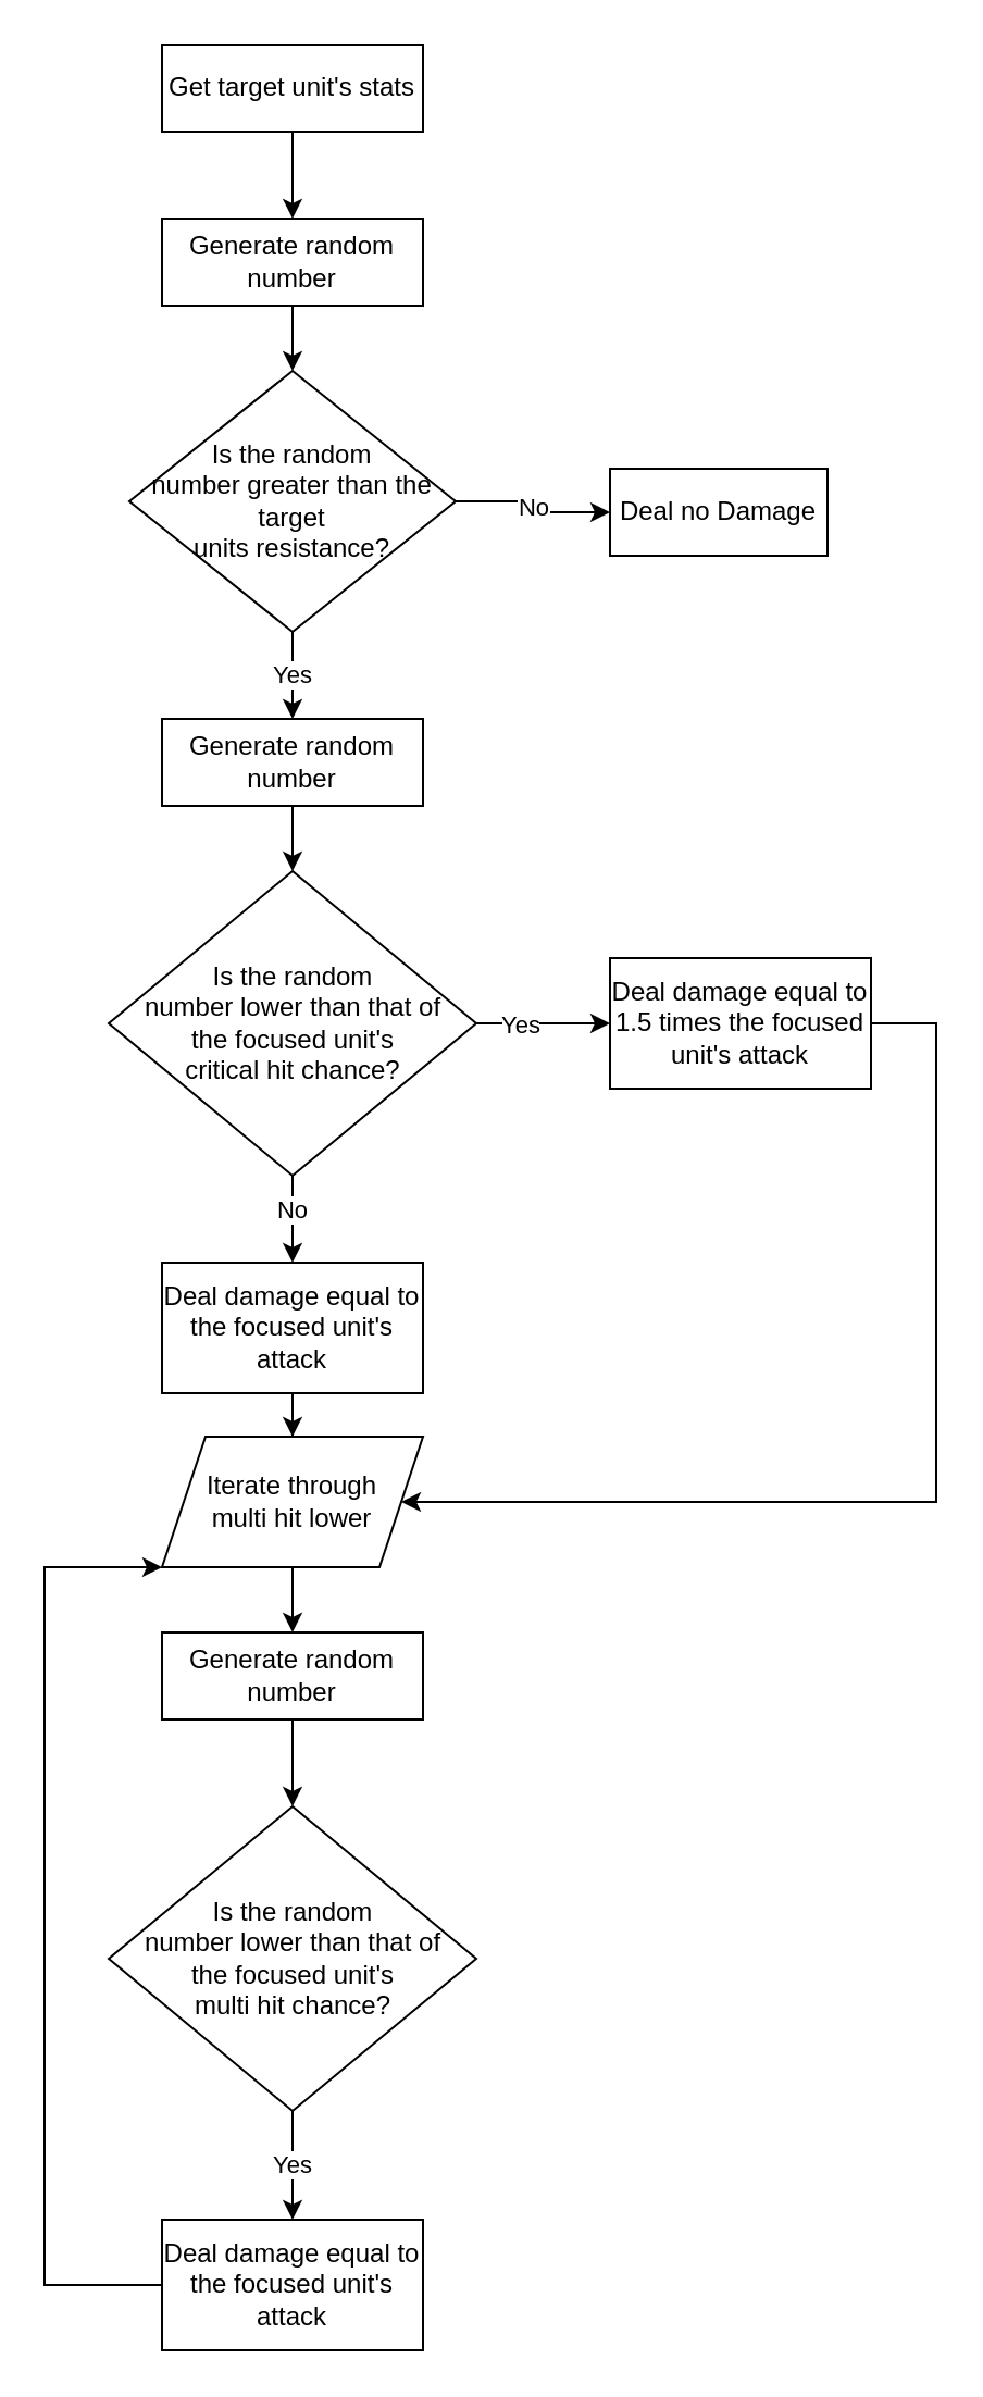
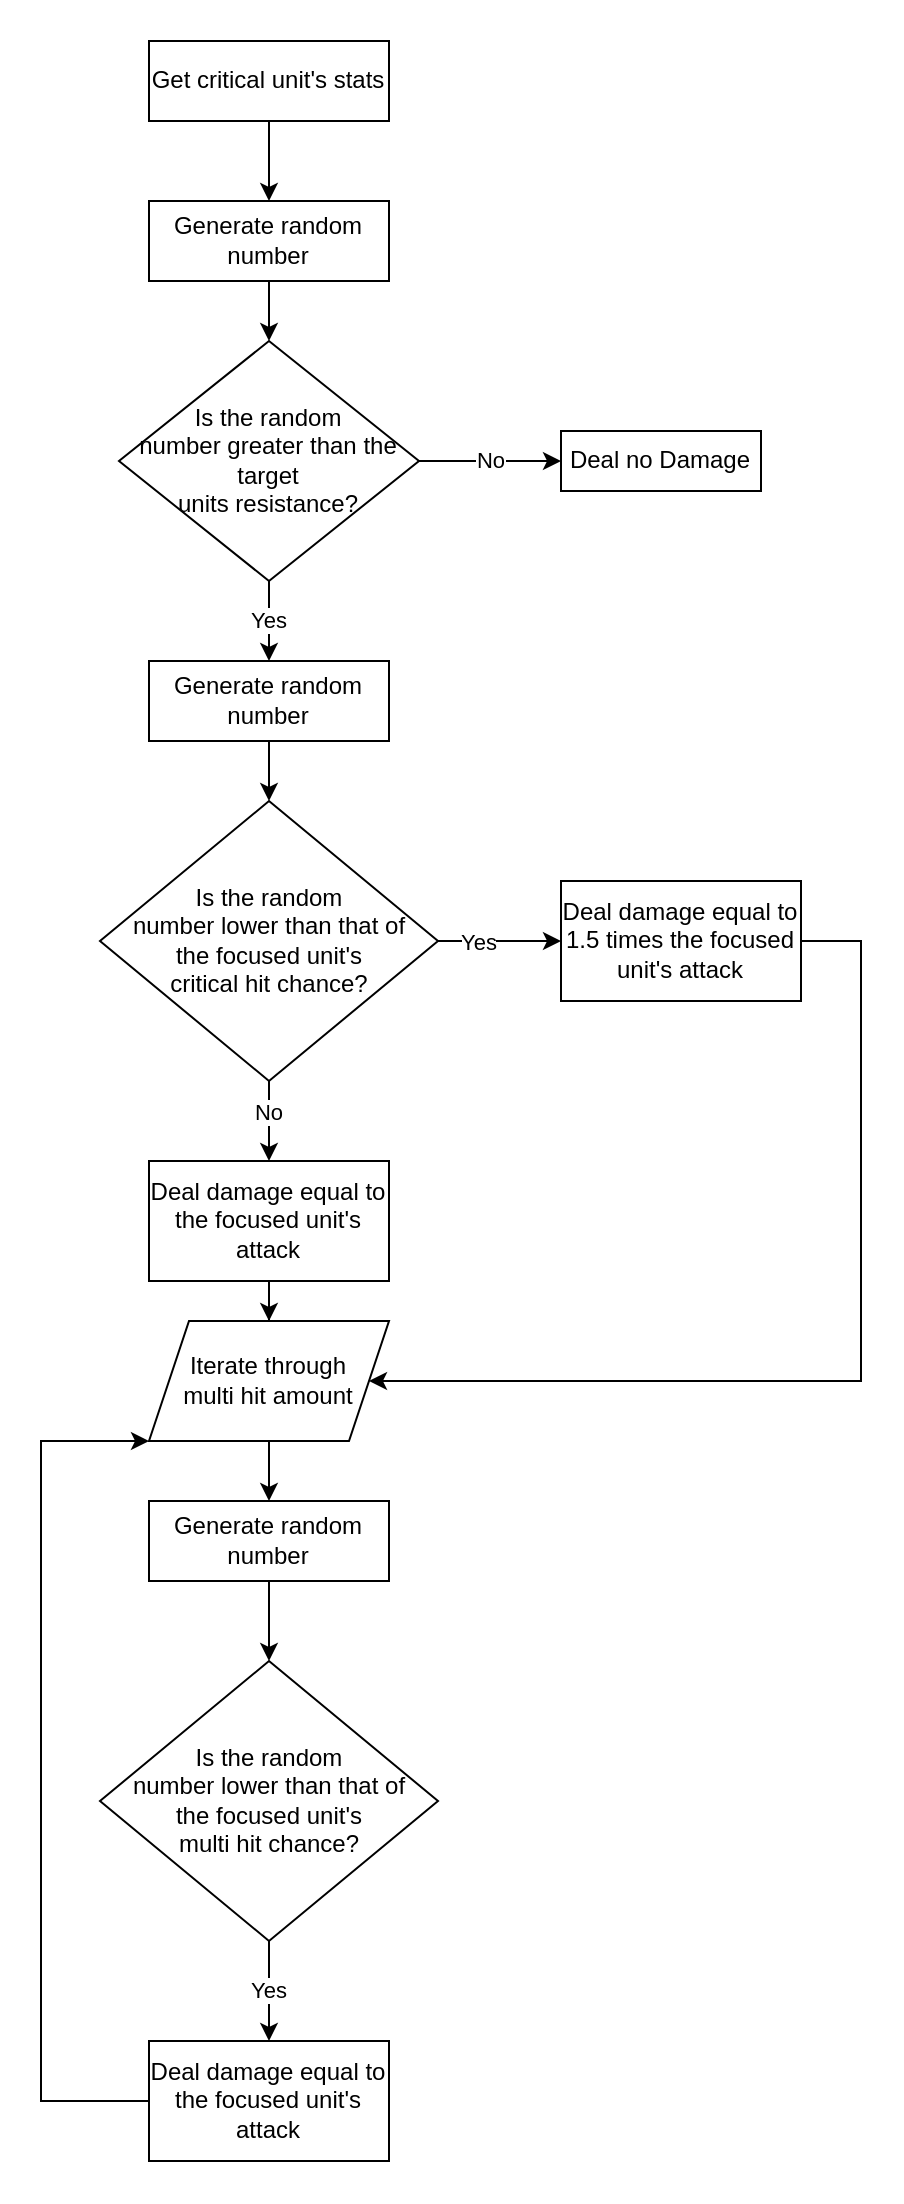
  <mxCell id="0" />
  <mxCell id="1" parent="0" />
  <mxCell id="2" style="edgeStyle=orthogonalEdgeStyle;rounded=0;orthogonalLoop=1;jettySize=auto;html=1;" edge="1" parent="1" source="3" target="5"><mxGeometry relative="1" as="geometry"><mxPoint x="134" y="130" as="targetPoint" /></mxGeometry></mxCell>
- <mxCell id="3" value="Get target unit's stats" style="rounded=0;whiteSpace=wrap;html=1;" vertex="1" parent="1"><mxGeometry x="74" y="20" width="120" height="40" as="geometry" /></mxCell>
+ <mxCell id="3" value="Get critical unit's stats" style="rounded=0;whiteSpace=wrap;html=1;" vertex="1" parent="1"><mxGeometry x="74" y="20" width="120" height="40" as="geometry" /></mxCell>
  <mxCell id="4" style="edgeStyle=orthogonalEdgeStyle;rounded=0;orthogonalLoop=1;jettySize=auto;html=1;" edge="1" parent="1" source="5" target="8"><mxGeometry relative="1" as="geometry"><mxPoint x="134" y="170" as="targetPoint" /></mxGeometry></mxCell>
  <mxCell id="5" value="Generate random number" style="rounded=0;whiteSpace=wrap;html=1;" vertex="1" parent="1"><mxGeometry x="74" y="100" width="120" height="40" as="geometry" /></mxCell>
  <mxCell id="6" value="No" style="edgeStyle=orthogonalEdgeStyle;rounded=0;orthogonalLoop=1;jettySize=auto;html=1;" edge="1" parent="1" source="8" target="9"><mxGeometry relative="1" as="geometry"><mxPoint x="280" y="230" as="targetPoint" /></mxGeometry></mxCell>
  <mxCell id="7" value="Yes" style="edgeStyle=orthogonalEdgeStyle;rounded=0;orthogonalLoop=1;jettySize=auto;html=1;" edge="1" parent="1" source="8"><mxGeometry relative="1" as="geometry"><mxPoint x="134" y="330" as="targetPoint" /></mxGeometry></mxCell>
  <mxCell id="8" value="&lt;div&gt;Is the random &lt;br&gt;&lt;/div&gt;&lt;div&gt;number greater than the target &lt;br&gt;&lt;/div&gt;&lt;div&gt;units resistance?&lt;/div&gt;" style="rhombus;whiteSpace=wrap;html=1;" vertex="1" parent="1"><mxGeometry x="59" y="170" width="150" height="120" as="geometry" /></mxCell>
- <mxCell id="9" value="Deal no Damage" style="rounded=0;whiteSpace=wrap;html=1;" vertex="1" parent="1"><mxGeometry x="280" y="215" width="100" height="40" as="geometry" /></mxCell>
+ <mxCell id="9" value="Deal no Damage" style="rounded=0;whiteSpace=wrap;html=1;" vertex="1" parent="1"><mxGeometry x="280" y="215" width="100" height="30" as="geometry" /></mxCell>
  <mxCell id="10" style="edgeStyle=orthogonalEdgeStyle;rounded=0;orthogonalLoop=1;jettySize=auto;html=1;" edge="1" parent="1" source="11"><mxGeometry relative="1" as="geometry"><mxPoint x="134" y="400" as="targetPoint" /></mxGeometry></mxCell>
  <mxCell id="11" value="Generate random number" style="rounded=0;whiteSpace=wrap;html=1;" vertex="1" parent="1"><mxGeometry x="74" y="330" width="120" height="40" as="geometry" /></mxCell>
  <mxCell id="12" style="edgeStyle=orthogonalEdgeStyle;rounded=0;orthogonalLoop=1;jettySize=auto;html=1;" edge="1" parent="1" source="16" target="18"><mxGeometry relative="1" as="geometry"><mxPoint x="270" y="470" as="targetPoint" /></mxGeometry></mxCell>
  <mxCell id="13" value="Yes" style="edgeLabel;html=1;align=center;verticalAlign=middle;resizable=0;points=[];" vertex="1" connectable="0" parent="12"><mxGeometry x="-0.364" relative="1" as="geometry"><mxPoint as="offset" /></mxGeometry></mxCell>
  <mxCell id="14" style="edgeStyle=orthogonalEdgeStyle;rounded=0;orthogonalLoop=1;jettySize=auto;html=1;" edge="1" parent="1" source="16"><mxGeometry relative="1" as="geometry"><mxPoint x="134" y="580" as="targetPoint" /></mxGeometry></mxCell>
  <mxCell id="15" value="No" style="edgeLabel;html=1;align=center;verticalAlign=middle;resizable=0;points=[];" vertex="1" connectable="0" parent="14"><mxGeometry x="-0.26" y="-1" relative="1" as="geometry"><mxPoint as="offset" /></mxGeometry></mxCell>
  <mxCell id="16" value="&lt;div&gt;Is the random &lt;br&gt;&lt;/div&gt;&lt;div&gt;number lower than that of &lt;br&gt;&lt;/div&gt;&lt;div&gt;the focused unit's &lt;br&gt;&lt;/div&gt;&lt;div&gt;critical hit chance?&lt;/div&gt;" style="rhombus;whiteSpace=wrap;html=1;" vertex="1" parent="1"><mxGeometry x="49.5" y="400" width="169" height="140" as="geometry" /></mxCell>
  <mxCell id="17" style="edgeStyle=orthogonalEdgeStyle;rounded=0;orthogonalLoop=1;jettySize=auto;html=1;entryX=1;entryY=0.5;entryDx=0;entryDy=0;" edge="1" parent="1" source="18" target="22"><mxGeometry relative="1" as="geometry"><mxPoint x="200" y="600" as="targetPoint" /><Array as="points"><mxPoint x="430" y="470" /><mxPoint x="430" y="690" /></Array></mxGeometry></mxCell>
  <mxCell id="18" value="Deal damage equal to 1.5 times the focused unit's attack" style="rounded=0;whiteSpace=wrap;html=1;" vertex="1" parent="1"><mxGeometry x="280" y="440" width="120" height="60" as="geometry" /></mxCell>
  <mxCell id="19" value="" style="edgeStyle=orthogonalEdgeStyle;rounded=0;orthogonalLoop=1;jettySize=auto;html=1;" edge="1" parent="1" source="20" target="22"><mxGeometry relative="1" as="geometry" /></mxCell>
  <mxCell id="20" value="Deal damage equal to the focused unit's attack" style="rounded=0;whiteSpace=wrap;html=1;" vertex="1" parent="1"><mxGeometry x="74" y="580" width="120" height="60" as="geometry" /></mxCell>
  <mxCell id="21" style="edgeStyle=orthogonalEdgeStyle;rounded=0;orthogonalLoop=1;jettySize=auto;html=1;entryX=0.5;entryY=0;entryDx=0;entryDy=0;" edge="1" parent="1" source="22" target="24"><mxGeometry relative="1" as="geometry" /></mxCell>
- <mxCell id="22" value="&lt;div&gt;Iterate through &lt;br&gt;&lt;/div&gt;&lt;div&gt;multi hit lower&lt;/div&gt;" style="shape=parallelogram;perimeter=parallelogramPerimeter;whiteSpace=wrap;html=1;fixedSize=1;rounded=0;" vertex="1" parent="1"><mxGeometry x="74" y="660" width="120" height="60" as="geometry" /></mxCell>
+ <mxCell id="22" value="&lt;div&gt;Iterate through &lt;br&gt;&lt;/div&gt;&lt;div&gt;multi hit amount&lt;/div&gt;" style="shape=parallelogram;perimeter=parallelogramPerimeter;whiteSpace=wrap;html=1;fixedSize=1;rounded=0;" vertex="1" parent="1"><mxGeometry x="74" y="660" width="120" height="60" as="geometry" /></mxCell>
  <mxCell id="23" style="edgeStyle=orthogonalEdgeStyle;rounded=0;orthogonalLoop=1;jettySize=auto;html=1;entryX=0.5;entryY=0;entryDx=0;entryDy=0;" edge="1" parent="1" source="24" target="26"><mxGeometry relative="1" as="geometry" /></mxCell>
  <mxCell id="24" value="Generate random number" style="rounded=0;whiteSpace=wrap;html=1;" vertex="1" parent="1"><mxGeometry x="74" y="750" width="120" height="40" as="geometry" /></mxCell>
  <mxCell id="25" value="Yes" style="edgeStyle=orthogonalEdgeStyle;rounded=0;orthogonalLoop=1;jettySize=auto;html=1;entryX=0.5;entryY=0;entryDx=0;entryDy=0;" edge="1" parent="1" source="26" target="28"><mxGeometry relative="1" as="geometry" /></mxCell>
  <mxCell id="26" value="&lt;div&gt;Is the random &lt;br&gt;&lt;/div&gt;&lt;div&gt;number lower than that of &lt;br&gt;&lt;/div&gt;&lt;div&gt;the focused unit's &lt;br&gt;&lt;/div&gt;&lt;div&gt;multi hit chance?&lt;/div&gt;" style="rhombus;whiteSpace=wrap;html=1;" vertex="1" parent="1"><mxGeometry x="49.5" y="830" width="169" height="140" as="geometry" /></mxCell>
  <mxCell id="27" style="edgeStyle=orthogonalEdgeStyle;rounded=0;orthogonalLoop=1;jettySize=auto;html=1;entryX=0;entryY=1;entryDx=0;entryDy=0;" edge="1" parent="1" source="28" target="22"><mxGeometry relative="1" as="geometry"><mxPoint x="20" y="680" as="targetPoint" /><Array as="points"><mxPoint x="20" y="1050" /><mxPoint x="20" y="720" /></Array></mxGeometry></mxCell>
  <mxCell id="28" value="Deal damage equal to the focused unit's attack" style="rounded=0;whiteSpace=wrap;html=1;" vertex="1" parent="1"><mxGeometry x="74" y="1020" width="120" height="60" as="geometry" /></mxCell>
